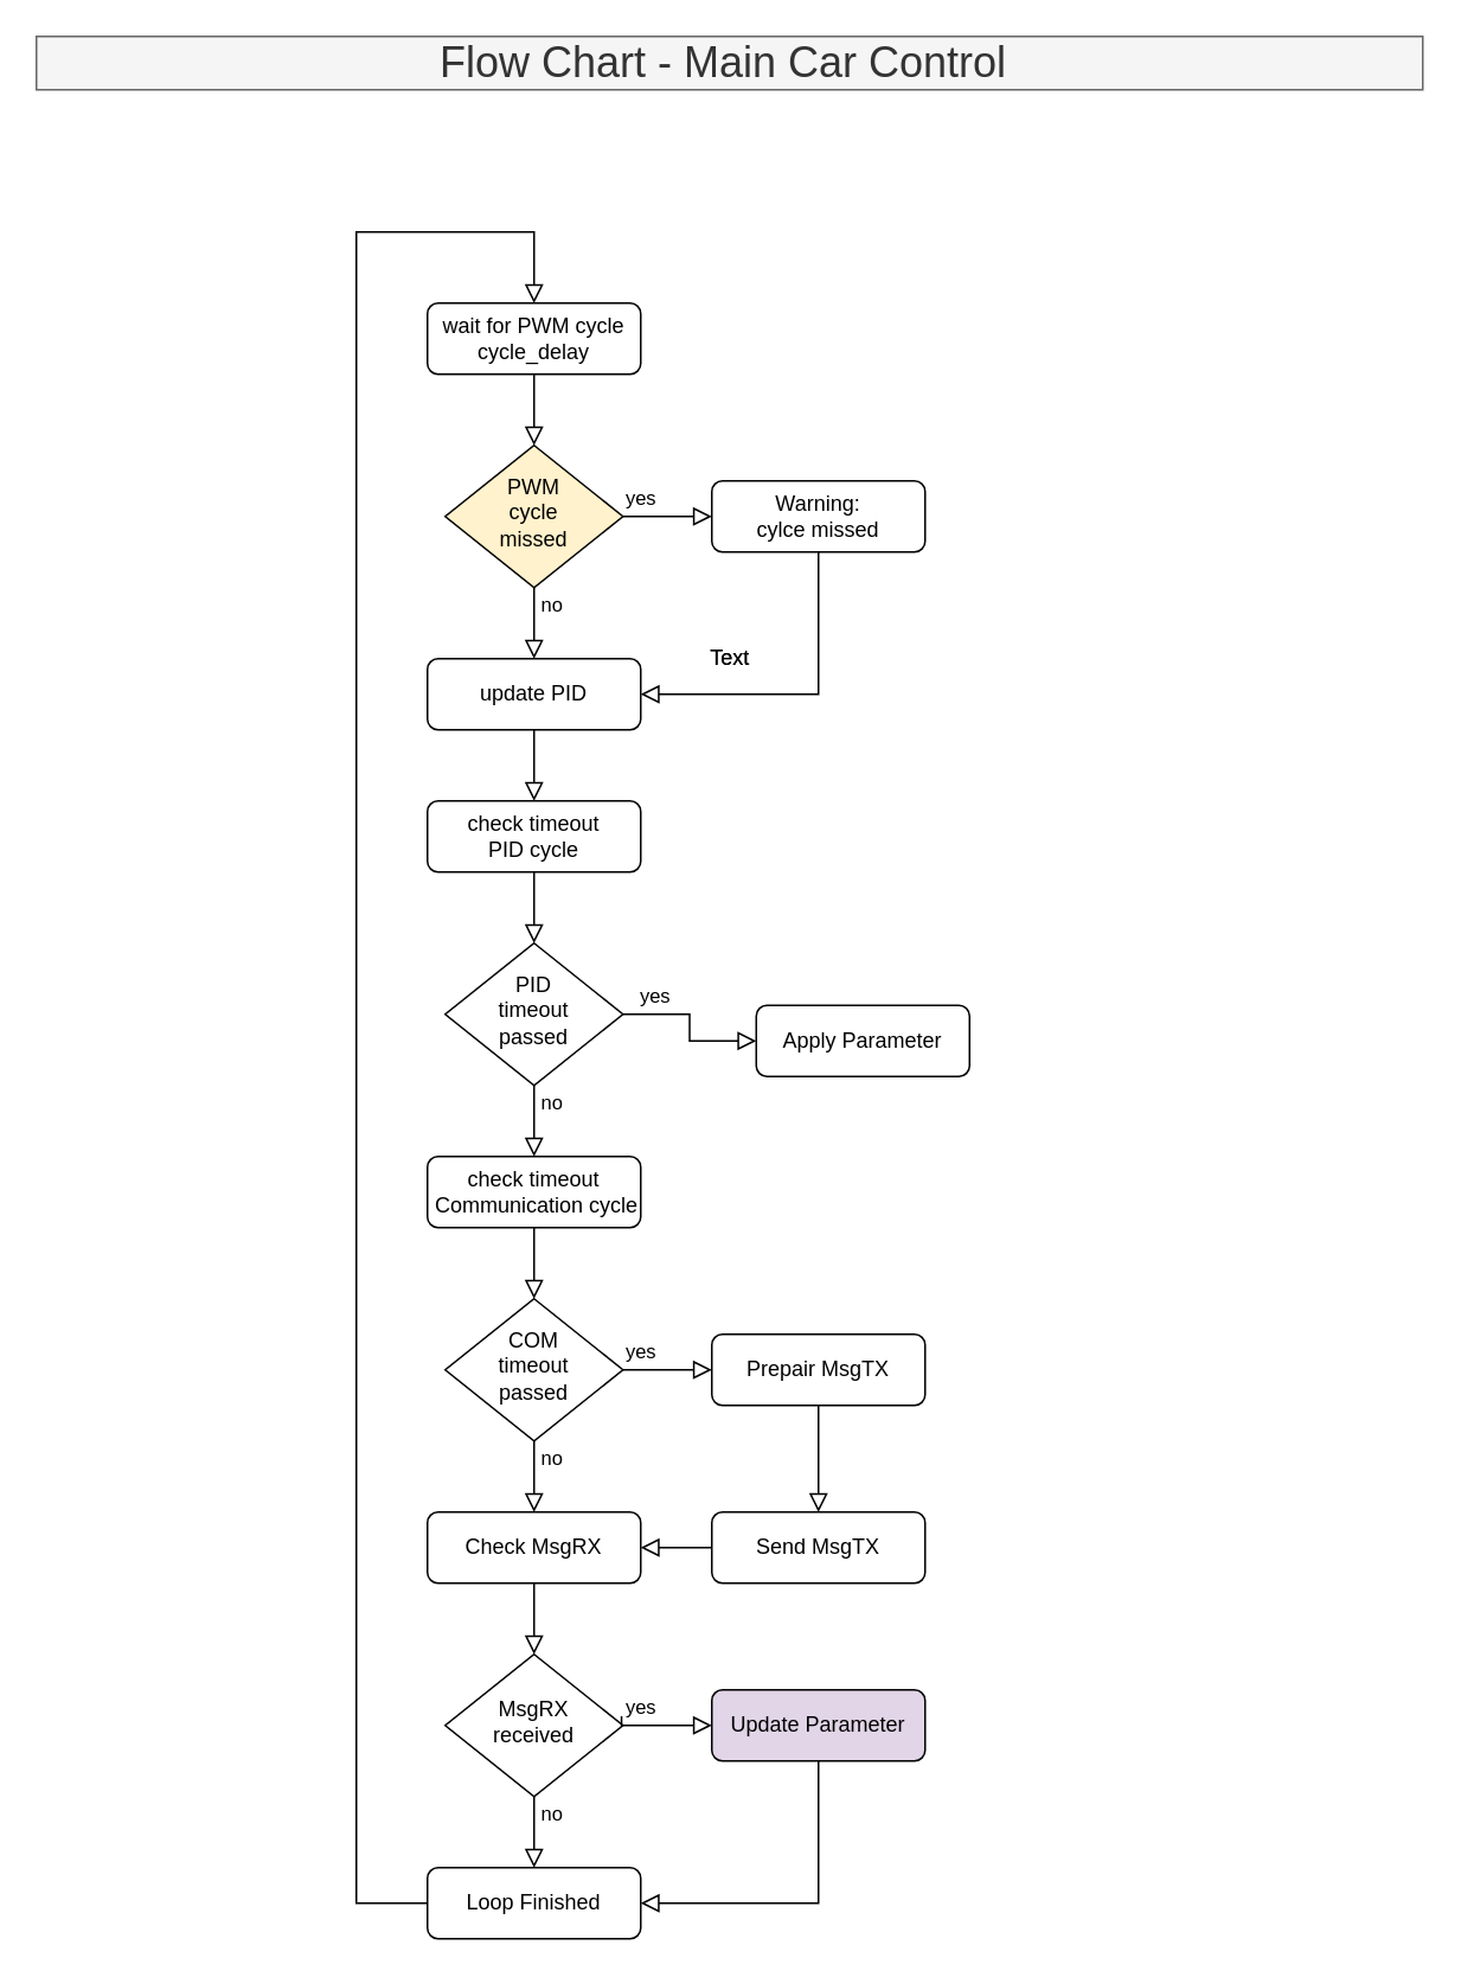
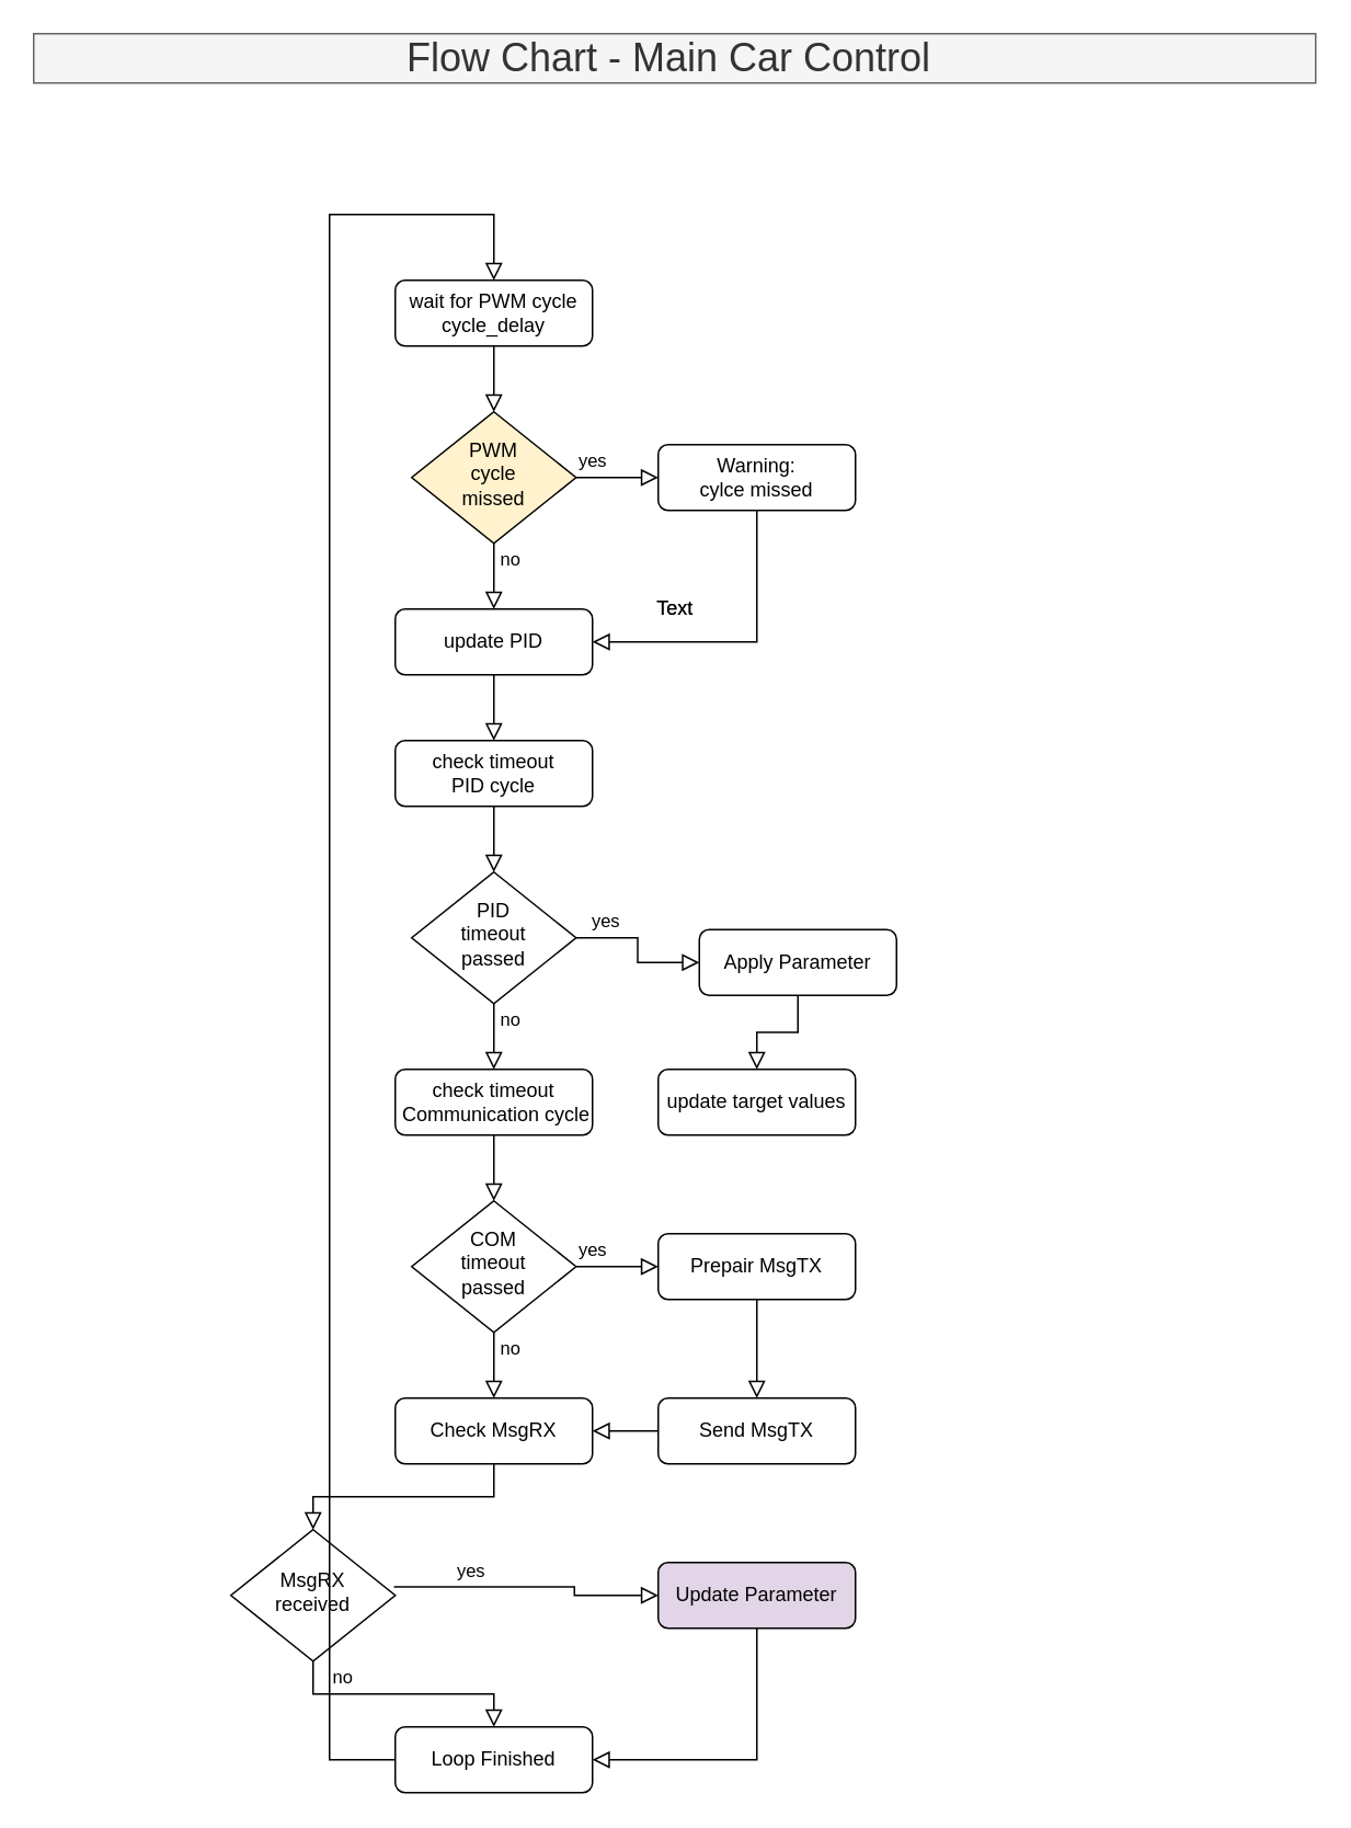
  <mxCell id="0" />
  <mxCell id="1" parent="0" />
  <mxCell id="2" value="" style="rounded=0;html=1;jettySize=auto;orthogonalLoop=1;fontSize=11;endArrow=block;endFill=0;endSize=8;strokeWidth=1;shadow=0;labelBackgroundColor=none;edgeStyle=orthogonalEdgeStyle;" parent="1" source="3" target="6" edge="1"><mxGeometry relative="1" as="geometry" /></mxCell>
  <mxCell id="3" value="&lt;div&gt;wait for PWM cycle&lt;br&gt;cycle_delay&lt;br&gt;&lt;/div&gt;" style="rounded=1;whiteSpace=wrap;html=1;fontSize=12;glass=0;strokeWidth=1;shadow=0;" parent="1" vertex="1"><mxGeometry x="240" y="170" width="120" height="40" as="geometry" /></mxCell>
  <mxCell id="4" value="no" style="rounded=0;html=1;jettySize=auto;orthogonalLoop=1;fontSize=11;endArrow=block;endFill=0;endSize=8;strokeWidth=1;shadow=0;labelBackgroundColor=none;edgeStyle=orthogonalEdgeStyle;" parent="1" source="6" target="7" edge="1"><mxGeometry x="-0.5" y="10" relative="1" as="geometry"><mxPoint as="offset" /><mxPoint x="300" y="380" as="targetPoint" /></mxGeometry></mxCell>
  <mxCell id="5" value="yes" style="edgeStyle=orthogonalEdgeStyle;rounded=0;html=1;jettySize=auto;orthogonalLoop=1;fontSize=11;endArrow=block;endFill=0;endSize=8;strokeWidth=1;shadow=0;labelBackgroundColor=none;entryX=0;entryY=0.5;entryDx=0;entryDy=0;" parent="1" source="6" target="8" edge="1"><mxGeometry x="-0.6" y="10" relative="1" as="geometry"><mxPoint as="offset" /><mxPoint x="470" y="230" as="targetPoint" /><Array as="points" /></mxGeometry></mxCell>
  <mxCell id="6" value="PWM&lt;br&gt;cycle &lt;br&gt;missed" style="rhombus;whiteSpace=wrap;html=1;shadow=0;fontFamily=Helvetica;fontSize=12;align=center;strokeWidth=1;spacing=6;spacingTop=-4;fillColor=#fff2cc;" parent="1" vertex="1"><mxGeometry x="250" y="250" width="100" height="80" as="geometry" /></mxCell>
  <mxCell id="7" value="&lt;div&gt;update PID&lt;/div&gt;" style="rounded=1;whiteSpace=wrap;html=1;fontSize=12;glass=0;strokeWidth=1;shadow=0;" parent="1" vertex="1"><mxGeometry x="240" y="370" width="120" height="40" as="geometry" /></mxCell>
  <mxCell id="8" value="Warning: &lt;br&gt;cylce missed " style="rounded=1;whiteSpace=wrap;html=1;fontSize=12;glass=0;strokeWidth=1;shadow=0;" parent="1" vertex="1"><mxGeometry x="400" y="270" width="120" height="40" as="geometry" /></mxCell>
  <mxCell id="9" value="&lt;div&gt;check timeout&lt;br&gt; PID cycle&lt;br&gt;&lt;/div&gt;" style="rounded=1;whiteSpace=wrap;html=1;fontSize=12;glass=0;strokeWidth=1;shadow=0;" parent="1" vertex="1"><mxGeometry x="240" y="450" width="120" height="40" as="geometry" /></mxCell>
  <mxCell id="10" value="PID &lt;br&gt;timeout&lt;br&gt;passed" style="rhombus;whiteSpace=wrap;html=1;shadow=0;fontFamily=Helvetica;fontSize=12;align=center;strokeWidth=1;spacing=6;spacingTop=-4;" parent="1" vertex="1"><mxGeometry x="250" y="530" width="100" height="80" as="geometry" /></mxCell>
  <mxCell id="11" value="&lt;div&gt;Apply Parameter&lt;br&gt;&lt;/div&gt;" style="rounded=1;whiteSpace=wrap;html=1;fontSize=12;glass=0;strokeWidth=1;shadow=0;" parent="1" vertex="1"><mxGeometry x="425" y="565" width="120" height="40" as="geometry" /></mxCell>
  <mxCell id="12" value="yes" style="edgeStyle=orthogonalEdgeStyle;rounded=0;html=1;jettySize=auto;orthogonalLoop=1;fontSize=11;endArrow=block;endFill=0;endSize=8;strokeWidth=1;shadow=0;labelBackgroundColor=none;" parent="1" source="10" target="11" edge="1"><mxGeometry x="-0.6" y="10" relative="1" as="geometry"><mxPoint as="offset" /><mxPoint x="350" y="600" as="sourcePoint" /><mxPoint x="460" y="600" as="targetPoint" /><Array as="points" /></mxGeometry></mxCell>
  <mxCell id="13" value="" style="rounded=0;html=1;jettySize=auto;orthogonalLoop=1;fontSize=11;endArrow=block;endFill=0;endSize=8;strokeWidth=1;shadow=0;labelBackgroundColor=none;edgeStyle=orthogonalEdgeStyle;" parent="1" source="9" target="10" edge="1"><mxGeometry relative="1" as="geometry"><mxPoint x="299.5" y="510" as="sourcePoint" /><mxPoint x="299.5" y="560" as="targetPoint" /></mxGeometry></mxCell>
  <mxCell id="14" value="no" style="rounded=0;html=1;jettySize=auto;orthogonalLoop=1;fontSize=11;endArrow=block;endFill=0;endSize=8;strokeWidth=1;shadow=0;labelBackgroundColor=none;edgeStyle=orthogonalEdgeStyle;exitX=0.5;exitY=1;exitDx=0;exitDy=0;" parent="1" source="10" target="15" edge="1"><mxGeometry x="-0.5" y="10" relative="1" as="geometry"><mxPoint as="offset" /><mxPoint x="299.5" y="640" as="sourcePoint" /><mxPoint x="299.5" y="680" as="targetPoint" /></mxGeometry></mxCell>
  <mxCell id="15" value="&lt;div&gt;check timeout&lt;br&gt;&amp;nbsp;Communication cycle&lt;br&gt;&lt;/div&gt;" style="rounded=1;whiteSpace=wrap;html=1;fontSize=12;glass=0;strokeWidth=1;shadow=0;" parent="1" vertex="1"><mxGeometry x="240" y="650" width="120" height="40" as="geometry" /></mxCell>
  <mxCell id="16" value="" style="rounded=0;html=1;jettySize=auto;orthogonalLoop=1;fontSize=11;endArrow=block;endFill=0;endSize=8;strokeWidth=1;shadow=0;labelBackgroundColor=none;edgeStyle=orthogonalEdgeStyle;" parent="1" source="7" target="9" edge="1"><mxGeometry relative="1" as="geometry"><mxPoint x="299.5" y="420" as="sourcePoint" /><mxPoint x="299.5" y="470" as="targetPoint" /></mxGeometry></mxCell>
  <mxCell id="17" value="" style="rounded=0;html=1;jettySize=auto;orthogonalLoop=1;fontSize=11;endArrow=block;endFill=0;endSize=8;strokeWidth=1;shadow=0;labelBackgroundColor=none;edgeStyle=orthogonalEdgeStyle;entryX=1;entryY=0.5;entryDx=0;entryDy=0;" parent="1" source="8" target="7" edge="1"><mxGeometry relative="1" as="geometry"><mxPoint x="519.5" y="320" as="sourcePoint" /><mxPoint x="519.5" y="370" as="targetPoint" /><Array as="points"><mxPoint x="460" y="390" /></Array></mxGeometry></mxCell>
  <mxCell id="18" value="COM &lt;br&gt;timeout&lt;br&gt;passed" style="rhombus;whiteSpace=wrap;html=1;shadow=0;fontFamily=Helvetica;fontSize=12;align=center;strokeWidth=1;spacing=6;spacingTop=-4;" parent="1" vertex="1"><mxGeometry x="250" y="730" width="100" height="80" as="geometry" /></mxCell>
  <mxCell id="19" value="" style="rounded=0;html=1;jettySize=auto;orthogonalLoop=1;fontSize=11;endArrow=block;endFill=0;endSize=8;strokeWidth=1;shadow=0;labelBackgroundColor=none;edgeStyle=orthogonalEdgeStyle;" parent="1" source="15" target="18" edge="1"><mxGeometry relative="1" as="geometry"><mxPoint x="300" y="720" as="sourcePoint" /><mxPoint x="301" y="760" as="targetPoint" /><Array as="points" /></mxGeometry></mxCell>
  <mxCell id="20" value="yes" style="edgeStyle=orthogonalEdgeStyle;rounded=0;html=1;jettySize=auto;orthogonalLoop=1;fontSize=11;endArrow=block;endFill=0;endSize=8;strokeWidth=1;shadow=0;labelBackgroundColor=none;exitX=1;exitY=0.5;exitDx=0;exitDy=0;entryX=0;entryY=0.5;entryDx=0;entryDy=0;" parent="1" source="18" target="21" edge="1"><mxGeometry x="-0.6" y="10" relative="1" as="geometry"><mxPoint as="offset" /><mxPoint x="350" y="799.5" as="sourcePoint" /><mxPoint x="460" y="799.5" as="targetPoint" /><Array as="points" /></mxGeometry></mxCell>
  <mxCell id="21" value="&lt;div&gt;Prepair MsgTX&lt;br&gt;&lt;/div&gt;" style="rounded=1;whiteSpace=wrap;html=1;fontSize=12;glass=0;strokeWidth=1;shadow=0;" parent="1" vertex="1"><mxGeometry x="400" y="750" width="120" height="40" as="geometry" /></mxCell>
  <mxCell id="22" value="&lt;div&gt;Send MsgTX&lt;br&gt;&lt;/div&gt;" style="rounded=1;whiteSpace=wrap;html=1;fontSize=12;glass=0;strokeWidth=1;shadow=0;" parent="1" vertex="1"><mxGeometry x="400" y="850" width="120" height="40" as="geometry" /></mxCell>
  <mxCell id="23" value="" style="rounded=0;html=1;jettySize=auto;orthogonalLoop=1;fontSize=11;endArrow=block;endFill=0;endSize=8;strokeWidth=1;shadow=0;labelBackgroundColor=none;edgeStyle=orthogonalEdgeStyle;" parent="1" source="21" target="22" edge="1"><mxGeometry relative="1" as="geometry"><mxPoint x="519.5" y="820" as="sourcePoint" /><mxPoint x="519.5" y="860" as="targetPoint" /><Array as="points" /></mxGeometry></mxCell>
  <mxCell id="24" value="&lt;div&gt;Check MsgRX&lt;br&gt;&lt;/div&gt;" style="rounded=1;whiteSpace=wrap;html=1;fontSize=12;glass=0;strokeWidth=1;shadow=0;" parent="1" vertex="1"><mxGeometry x="240" y="850" width="120" height="40" as="geometry" /></mxCell>
  <mxCell id="25" value="no" style="rounded=0;html=1;jettySize=auto;orthogonalLoop=1;fontSize=11;endArrow=block;endFill=0;endSize=8;strokeWidth=1;shadow=0;labelBackgroundColor=none;edgeStyle=orthogonalEdgeStyle;" parent="1" source="18" target="24" edge="1"><mxGeometry x="-0.5" y="10" relative="1" as="geometry"><mxPoint x="300" y="840" as="sourcePoint" /><mxPoint x="299.76" y="880" as="targetPoint" /><Array as="points" /><mxPoint as="offset" /></mxGeometry></mxCell>
  <mxCell id="26" value="" style="rounded=0;html=1;jettySize=auto;orthogonalLoop=1;fontSize=11;endArrow=block;endFill=0;endSize=8;strokeWidth=1;shadow=0;labelBackgroundColor=none;edgeStyle=orthogonalEdgeStyle;entryX=1;entryY=0.5;entryDx=0;entryDy=0;" parent="1" source="22" target="24" edge="1"><mxGeometry relative="1" as="geometry"><mxPoint x="420" y="880" as="sourcePoint" /><mxPoint x="420" y="920" as="targetPoint" /><Array as="points" /></mxGeometry></mxCell>
- <mxCell id="27" value="MsgRX&lt;br&gt;received" style="rhombus;whiteSpace=wrap;html=1;shadow=0;fontFamily=Helvetica;fontSize=12;align=center;strokeWidth=1;spacing=6;spacingTop=-4;" parent="1" vertex="1"><mxGeometry x="250" y="930" width="100" height="80" as="geometry" /></mxCell>
+ <mxCell id="27" value="MsgRX&lt;br&gt;received" style="rhombus;whiteSpace=wrap;html=1;shadow=0;fontFamily=Helvetica;fontSize=12;align=center;strokeWidth=1;spacing=6;spacingTop=-4;" parent="1" vertex="1"><mxGeometry x="140" y="930" width="100" height="80" as="geometry" /></mxCell>
  <mxCell id="28" value="" style="rounded=0;html=1;jettySize=auto;orthogonalLoop=1;fontSize=11;endArrow=block;endFill=0;endSize=8;strokeWidth=1;shadow=0;labelBackgroundColor=none;edgeStyle=orthogonalEdgeStyle;" parent="1" source="24" target="27" edge="1"><mxGeometry relative="1" as="geometry"><mxPoint x="299.41" y="920" as="sourcePoint" /><mxPoint x="299.41" y="960" as="targetPoint" /><Array as="points" /></mxGeometry></mxCell>
  <mxCell id="29" value="yes" style="edgeStyle=orthogonalEdgeStyle;rounded=0;html=1;jettySize=auto;orthogonalLoop=1;fontSize=11;endArrow=block;endFill=0;endSize=8;strokeWidth=1;shadow=0;labelBackgroundColor=none;exitX=0.992;exitY=0.435;exitDx=0;exitDy=0;exitPerimeter=0;entryX=0;entryY=0.5;entryDx=0;entryDy=0;" parent="1" source="27" target="30" edge="1"><mxGeometry x="-0.429" y="10" relative="1" as="geometry"><mxPoint as="offset" /><mxPoint x="350" y="999.8" as="sourcePoint" /><mxPoint x="460" y="999.8" as="targetPoint" /><Array as="points"><mxPoint x="349" y="970" /></Array></mxGeometry></mxCell>
  <mxCell id="30" value="Update Parameter" style="rounded=1;whiteSpace=wrap;html=1;fontSize=12;glass=0;strokeWidth=1;shadow=0;fillColor=#e1d5e7;" parent="1" vertex="1"><mxGeometry x="400" y="950" width="120" height="40" as="geometry" /></mxCell>
  <mxCell id="31" value="&lt;div&gt;&lt;br&gt;&lt;/div&gt;" style="rounded=0;html=1;jettySize=auto;orthogonalLoop=1;fontSize=11;endArrow=block;endFill=0;endSize=8;strokeWidth=1;shadow=0;labelBackgroundColor=none;edgeStyle=orthogonalEdgeStyle;entryX=0.5;entryY=0;entryDx=0;entryDy=0;exitX=0;exitY=0.5;exitDx=0;exitDy=0;" parent="1" source="34" target="3" edge="1"><mxGeometry x="-0.982" y="10" relative="1" as="geometry"><mxPoint x="299.8" y="1040" as="sourcePoint" /><mxPoint x="200" y="110" as="targetPoint" /><Array as="points"><mxPoint x="200" y="1070" /><mxPoint x="200" y="130" /><mxPoint x="300" y="130" /></Array><mxPoint as="offset" /></mxGeometry></mxCell>
+ <mxCell id="32" value="&lt;div&gt;&lt;div&gt;update target values&lt;/div&gt;&lt;/div&gt;" style="rounded=1;whiteSpace=wrap;html=1;fontSize=12;glass=0;strokeWidth=1;shadow=0;" parent="1" vertex="1"><mxGeometry x="400" y="650" width="120" height="40" as="geometry" /></mxCell>
+ <mxCell id="33" value="" style="rounded=0;html=1;jettySize=auto;orthogonalLoop=1;fontSize=11;endArrow=block;endFill=0;endSize=8;strokeWidth=1;shadow=0;labelBackgroundColor=none;edgeStyle=orthogonalEdgeStyle;" parent="1" source="11" target="32" edge="1"><mxGeometry relative="1" as="geometry"><mxPoint x="519.6" y="620" as="sourcePoint" /><mxPoint x="519.6" y="680" as="targetPoint" /><Array as="points" /></mxGeometry></mxCell>
  <mxCell id="34" value="Loop Finished" style="rounded=1;whiteSpace=wrap;html=1;fontSize=12;glass=0;strokeWidth=1;shadow=0;" parent="1" vertex="1"><mxGeometry x="240" y="1050" width="120" height="40" as="geometry" /></mxCell>
  <mxCell id="35" value="no" style="rounded=0;html=1;jettySize=auto;orthogonalLoop=1;fontSize=11;endArrow=block;endFill=0;endSize=8;strokeWidth=1;shadow=0;labelBackgroundColor=none;edgeStyle=orthogonalEdgeStyle;" parent="1" source="27" target="34" edge="1"><mxGeometry x="-0.5" y="10" relative="1" as="geometry"><mxPoint x="299.6" y="1010" as="sourcePoint" /><mxPoint x="299.6" y="1050" as="targetPoint" /><Array as="points" /><mxPoint as="offset" /></mxGeometry></mxCell>
  <mxCell id="36" value="" style="rounded=0;html=1;jettySize=auto;orthogonalLoop=1;fontSize=11;endArrow=block;endFill=0;endSize=8;strokeWidth=1;shadow=0;labelBackgroundColor=none;edgeStyle=orthogonalEdgeStyle;" parent="1" source="30" target="34" edge="1"><mxGeometry relative="1" as="geometry"><mxPoint x="459.6" y="990" as="sourcePoint" /><mxPoint x="459.6" y="1050" as="targetPoint" /><Array as="points"><mxPoint x="460" y="1070" /></Array></mxGeometry></mxCell>
  <mxCell id="37" value="Text" style="text;html=1;resizable=0;autosize=1;align=center;verticalAlign=middle;points=[];fillColor=none;strokeColor=none;rounded=0;" vertex="1" parent="1"><mxGeometry x="390" y="360" width="40" height="20" as="geometry" /></mxCell>
  <mxCell id="38" value="Text" style="text;html=1;resizable=0;autosize=1;align=center;verticalAlign=middle;points=[];fillColor=none;strokeColor=none;rounded=0;" vertex="1" parent="1"><mxGeometry x="390" y="360" width="40" height="20" as="geometry" /></mxCell>
  <mxCell id="39" value="&lt;font style=&quot;font-size: 24px&quot;&gt;Flow Chart - Main Car Control&amp;nbsp;&lt;/font&gt;" style="text;html=1;align=center;verticalAlign=middle;whiteSpace=wrap;rounded=0;fillColor=#f5f5f5;fontColor=#333333;strokeColor=#666666;" vertex="1" parent="1"><mxGeometry x="20" y="20" width="780" height="30" as="geometry" /></mxCell>
